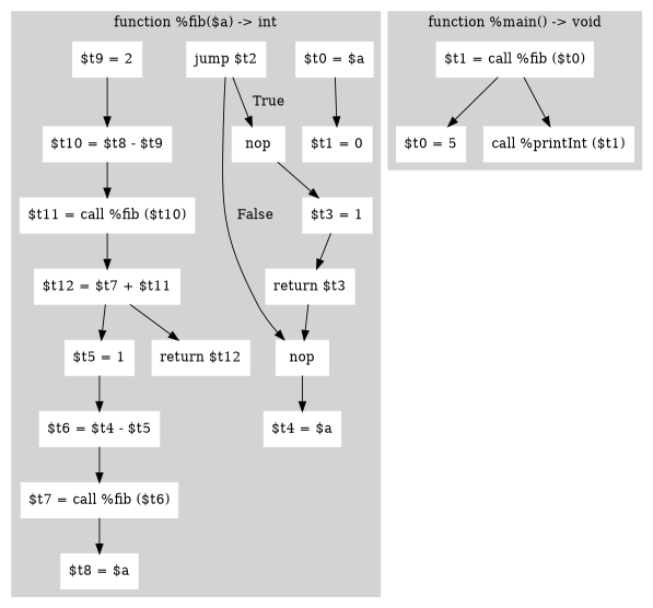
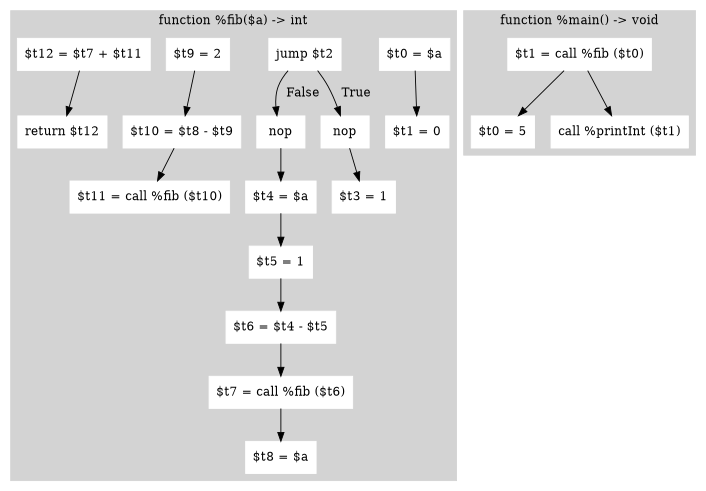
  digraph {
    node [color=white shape=rectangle style=filled]
    n1 [label="$t0 = $a"]
    n2 [label="$t1 = 0"]
    n3 [label="jump $t2"]
    n4 [label=nop]
    n5 [label=nop]
    n6 [label="$t4 = $a"]
    n7 [label="$t3 = 1"]
-   n8 [label="return $t3"]
    n9 [label="$t5 = 1"]
    n10 [label="$t6 = $t4 - $t5"]
    n11 [label="$t7 = call %fib ($t6)"]
    n12 [label="$t8 = $a"]
    n13 [label="$t9 = 2"]
    n14 [label="$t10 = $t8 - $t9"]
    n15 [label="$t11 = call %fib ($t10)"]
    n16 [label="$t12 = $t7 + $t11"]
    n17 [label="return $t12"]
    n18 [label="$t0 = 5"]
    n19 [label="$t1 = call %fib ($t0)"]
    n20 [label="call %printInt ($t1)"]
    subgraph cluster_1 {
      color=lightgrey
      label="function %fib($a) -> int"
      style=filled
      n1
      n2
      n3
      n4
      n5
      n6
      n7
-     n8
      n9
      n10
      n11
      n12
      n13
      n14
      n15
      n16
      n17
    }
    subgraph cluster_2 {
      color=lightgrey
      label="function %main() -> void"
      style=filled
      n18
      n19
      n20
    }
    n1 -> n2
    n3 -> n4 [label="  False  "]
    n3 -> n5 [label="  True  "]
    n4 -> n6
    n5 -> n7
-   n16 -> n9
-   n7 -> n8
-   n8 -> n4
+   n6 -> n9
    n9 -> n10
    n10 -> n11
    n11 -> n12
    n13 -> n14
    n14 -> n15
-   n15 -> n16
    n16 -> n17
    n19 -> n18
    n19 -> n20
  }
